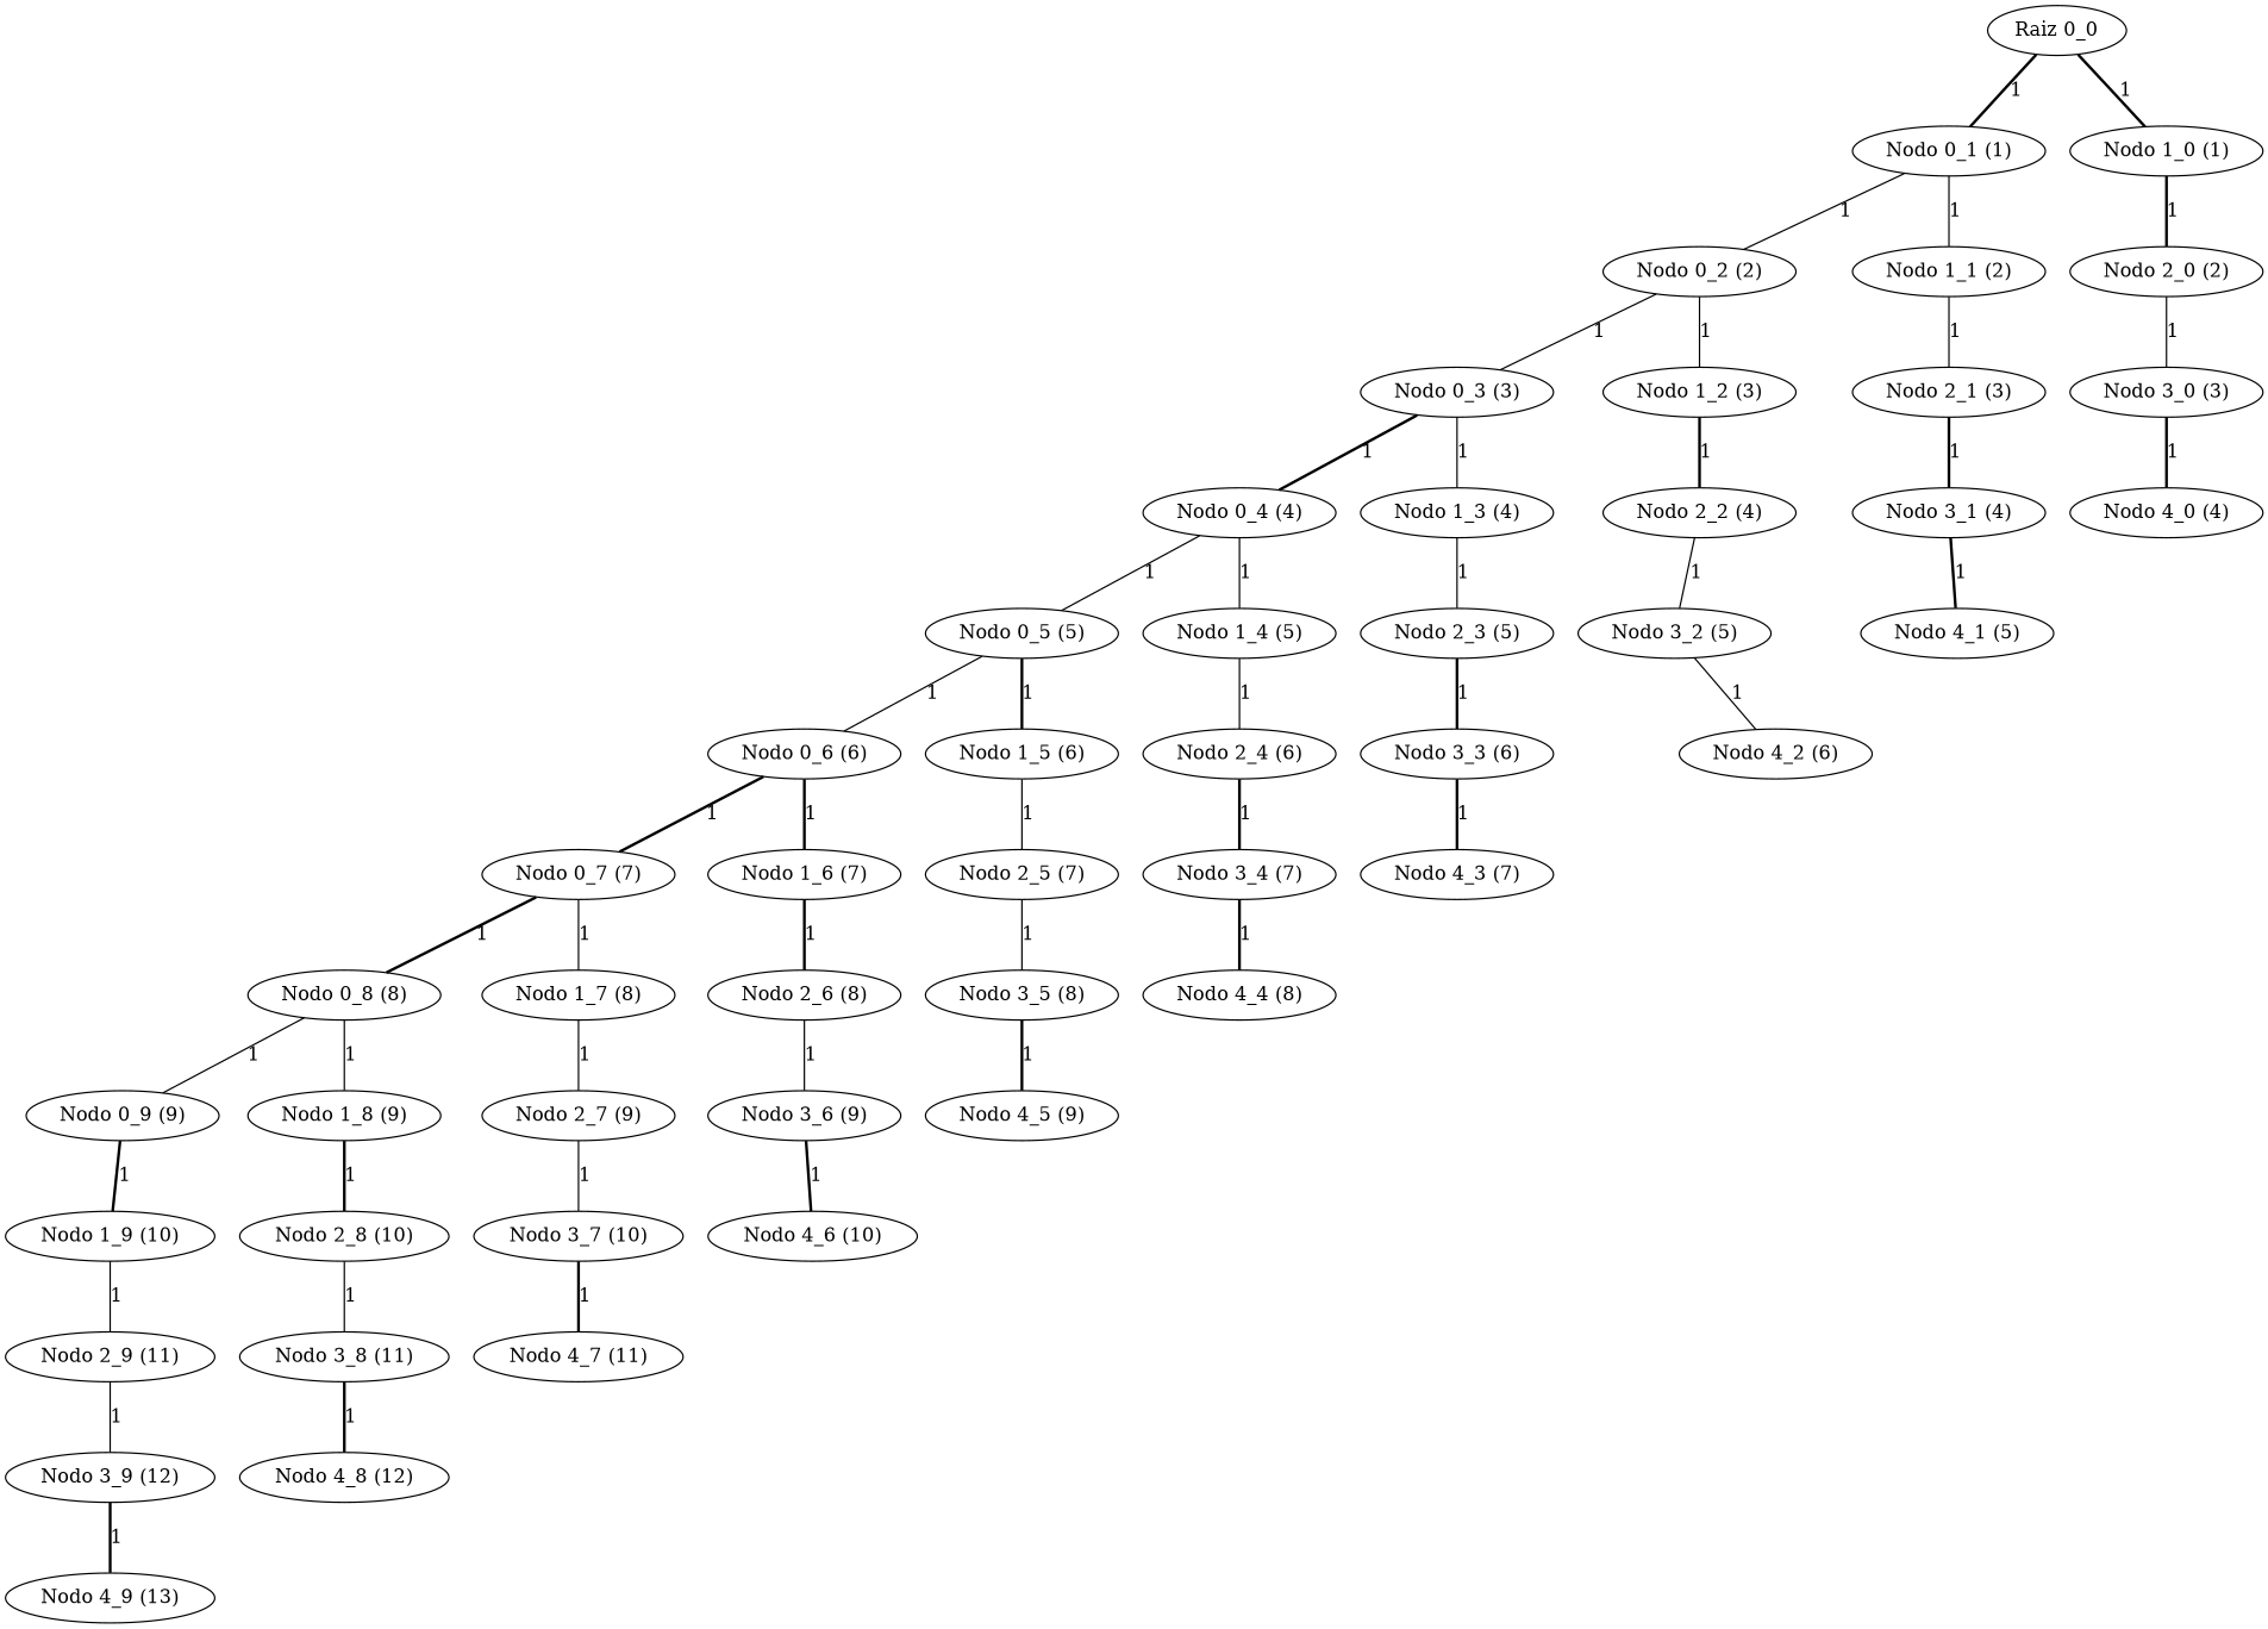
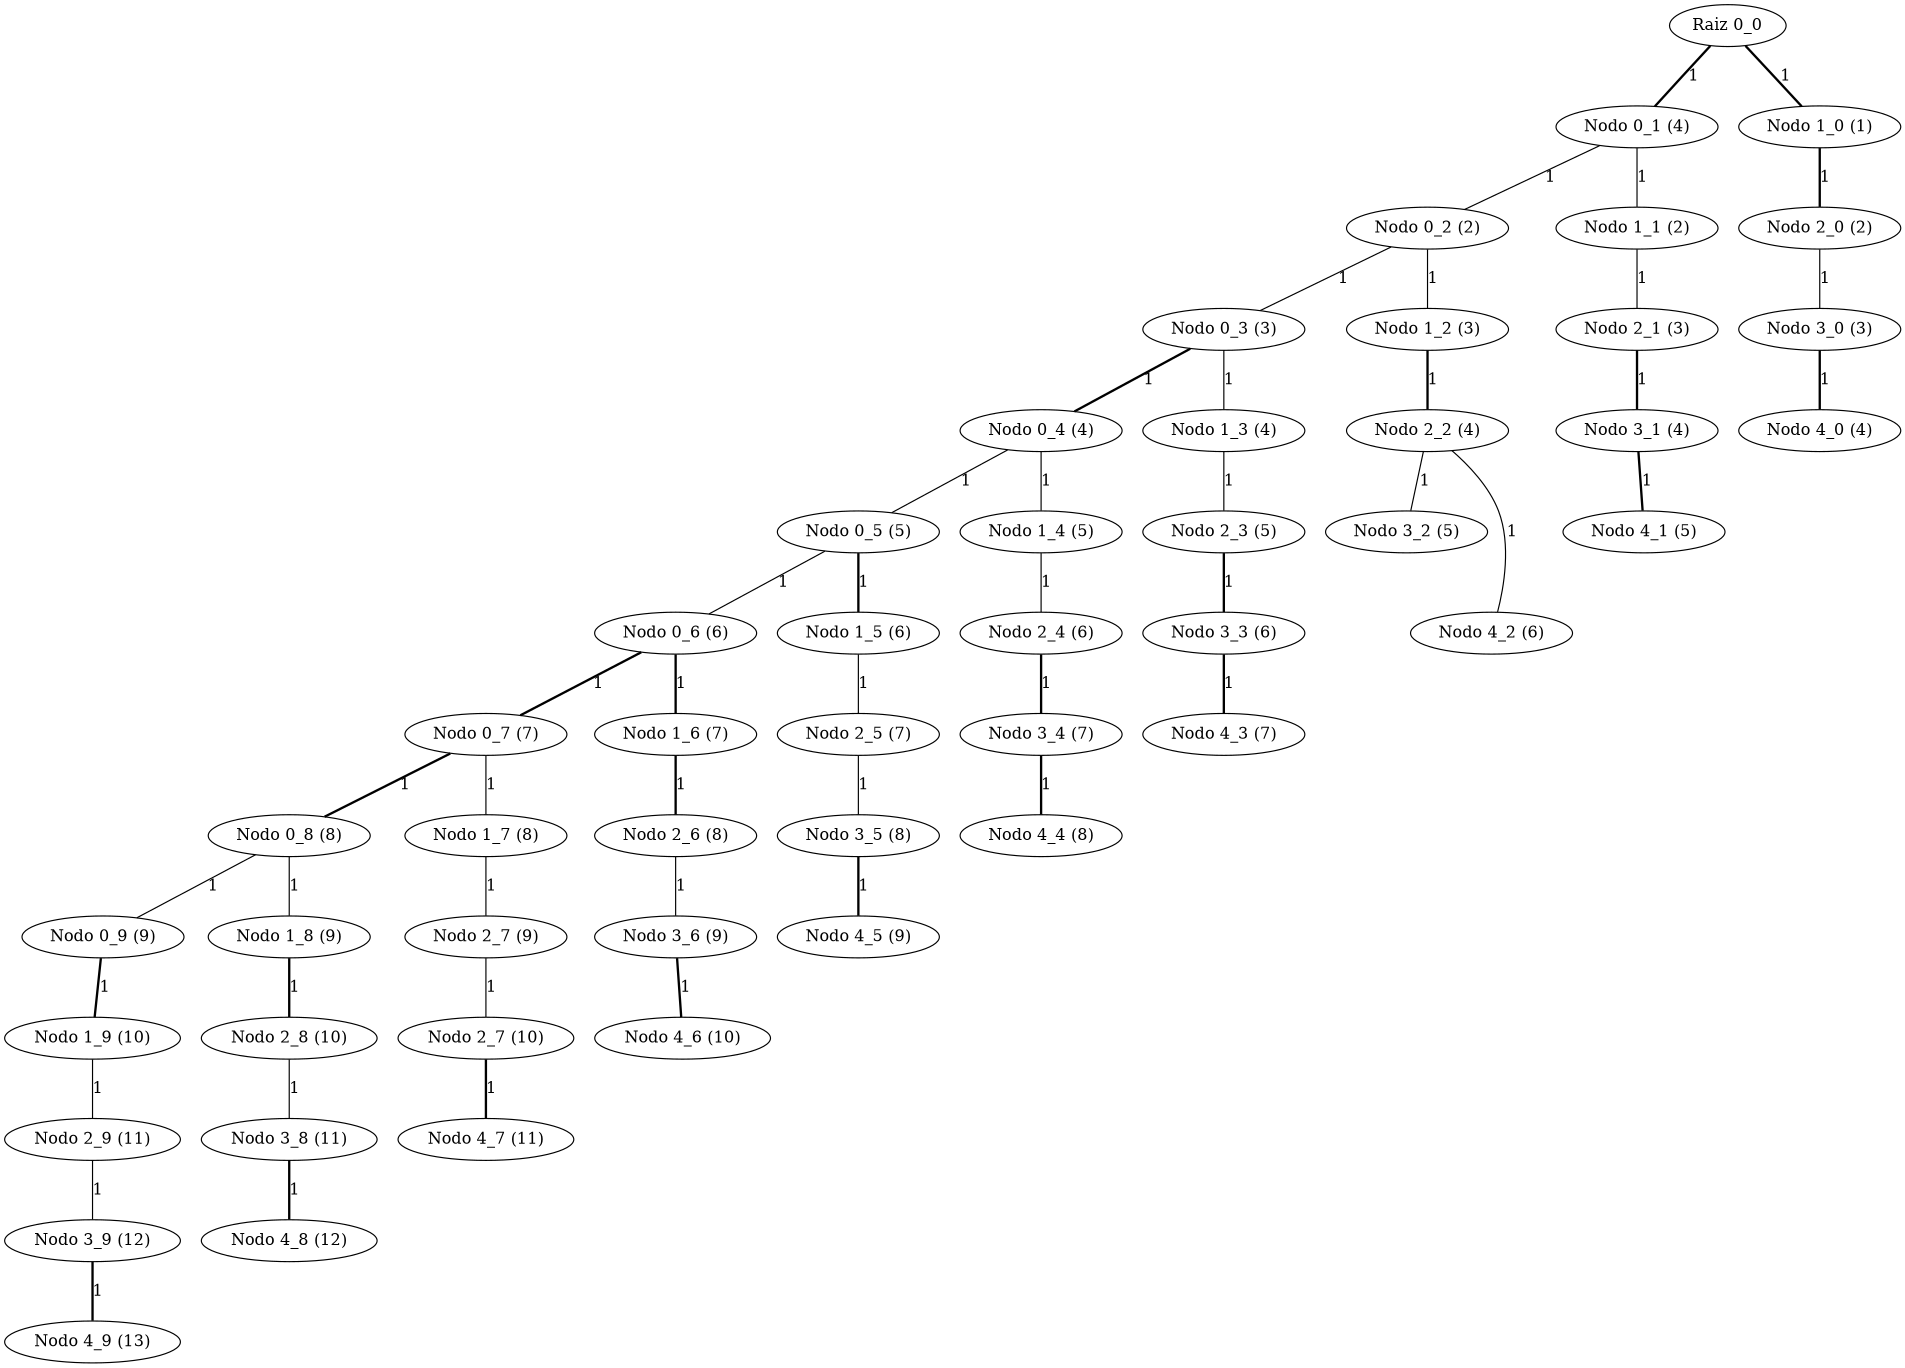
  graph {
    edge [style=solid]
    n1 [label="Raiz 0_0"]
-   n2 [label="Nodo 0_1 (1)"]
+   n2 [label="Nodo 0_1 (4)"]
    n3 [label="Nodo 1_0 (1)"]
    n4 [label="Nodo 0_2 (2)"]
    n5 [label="Nodo 1_1 (2)"]
    n6 [label="Nodo 2_0 (2)"]
    n7 [label="Nodo 0_3 (3)"]
    n8 [label="Nodo 1_2 (3)"]
    n9 [label="Nodo 2_1 (3)"]
    n10 [label="Nodo 3_0 (3)"]
    n11 [label="Nodo 0_4 (4)"]
    n12 [label="Nodo 1_3 (4)"]
    n13 [label="Nodo 2_2 (4)"]
    n14 [label="Nodo 3_1 (4)"]
    n15 [label="Nodo 4_0 (4)"]
    n16 [label="Nodo 0_5 (5)"]
    n17 [label="Nodo 1_4 (5)"]
    n18 [label="Nodo 2_3 (5)"]
    n19 [label="Nodo 3_2 (5)"]
    n20 [label="Nodo 4_1 (5)"]
    n21 [label="Nodo 0_6 (6)"]
    n22 [label="Nodo 1_5 (6)"]
    n23 [label="Nodo 2_4 (6)"]
    n24 [label="Nodo 3_3 (6)"]
    n25 [label="Nodo 4_2 (6)"]
    n26 [label="Nodo 0_7 (7)"]
    n27 [label="Nodo 1_6 (7)"]
    n28 [label="Nodo 2_5 (7)"]
    n29 [label="Nodo 3_4 (7)"]
    n30 [label="Nodo 4_3 (7)"]
    n31 [label="Nodo 0_8 (8)"]
    n32 [label="Nodo 1_7 (8)"]
    n33 [label="Nodo 2_6 (8)"]
    n34 [label="Nodo 3_5 (8)"]
    n35 [label="Nodo 4_4 (8)"]
    n36 [label="Nodo 0_9 (9)"]
    n37 [label="Nodo 1_8 (9)"]
    n38 [label="Nodo 2_7 (9)"]
    n39 [label="Nodo 3_6 (9)"]
    n40 [label="Nodo 4_5 (9)"]
    n41 [label="Nodo 1_9 (10)"]
    n42 [label="Nodo 2_8 (10)"]
-   n43 [label="Nodo 3_7 (10)"]
+   n43 [label="Nodo 2_7 (10)"]
    n44 [label="Nodo 4_6 (10)"]
    n45 [label="Nodo 2_9 (11)"]
    n46 [label="Nodo 3_8 (11)"]
    n47 [label="Nodo 4_7 (11)"]
    n48 [label="Nodo 3_9 (12)"]
    n49 [label="Nodo 4_8 (12)"]
    n50 [label="Nodo 4_9 (13)"]
    n1 -- n2 [label=1 style=bold]
    n1 -- n3 [label=1 style=bold]
    n2 -- n4 [label=1]
    n2 -- n5 [label=1]
    n3 -- n6 [label=1 style=bold]
    n4 -- n7 [label=1]
    n4 -- n8 [label=1]
    n5 -- n9 [label=1]
    n6 -- n10 [label=1]
    n7 -- n11 [label=1 style=bold]
    n7 -- n12 [label=1]
    n8 -- n13 [label=1 style=bold]
    n9 -- n14 [label=1 style=bold]
    n10 -- n15 [label=1 style=bold]
    n11 -- n16 [label=1]
    n11 -- n17 [label=1]
    n12 -- n18 [label=1]
    n13 -- n19 [label=1]
    n14 -- n20 [label=1 style=bold]
    n16 -- n21 [label=1]
    n16 -- n22 [label=1 style=bold]
    n17 -- n23 [label=1]
    n18 -- n24 [label=1 style=bold]
-   n19 -- n25 [label=1]
+   n13 -- n25 [label=1]
    n21 -- n26 [label=1 style=bold]
    n21 -- n27 [label=1 style=bold]
    n22 -- n28 [label=1]
    n23 -- n29 [label=1 style=bold]
    n24 -- n30 [label=1 style=bold]
    n26 -- n31 [label=1 style=bold]
    n26 -- n32 [label=1]
    n27 -- n33 [label=1 style=bold]
    n28 -- n34 [label=1]
    n29 -- n35 [label=1 style=bold]
    n31 -- n36 [label=1]
    n31 -- n37 [label=1]
    n32 -- n38 [label=1]
    n33 -- n39 [label=1]
    n34 -- n40 [label=1 style=bold]
    n36 -- n41 [label=1 style=bold]
    n37 -- n42 [label=1 style=bold]
    n38 -- n43 [label=1]
    n39 -- n44 [label=1 style=bold]
    n41 -- n45 [label=1]
    n42 -- n46 [label=1]
    n43 -- n47 [label=1 style=bold]
    n45 -- n48 [label=1]
    n46 -- n49 [label=1 style=bold]
    n48 -- n50 [label=1 style=bold]
  }
